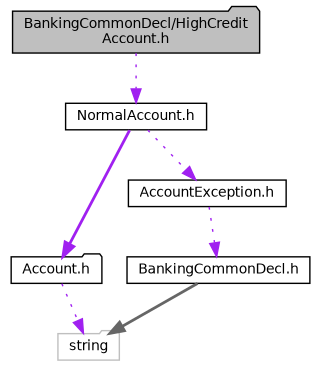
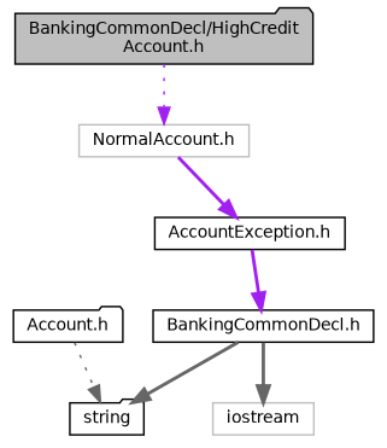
  digraph {
    node [color=black fillcolor=white fontname=Helvetica fontsize=10 shape=box style=filled]
    edge [color=purple fontname=Helvetica fontsize=10 labelfontname=Helvetica labelfontsize=10 style=dotted]
    n1 [fillcolor=grey75 fontcolor=black height=0.2 label="BankingCommonDecl/HighCredit\lAccount.h" shape=folder width=0.4]
-   n2 [height=0.2 label="NormalAccount.h" width=0.4]
+   n2 [color=grey75 height=0.2 label="NormalAccount.h" width=0.4]
    n3 [height=0.2 label="Account.h" shape=folder width=0.4]
    n4 [height=0.2 label="AccountException.h" width=0.4]
-   n5 [color=grey75 height=0.2 label=string shape=folder width=0.4]
+   n5 [height=0.2 label=string shape=folder width=0.4]
    n6 [height=0.2 label="BankingCommonDecl.h" width=0.4]
+   n7 [color=grey75 height=0.2 label=iostream width=0.4]
    n1 -> n2
-   n2 -> n3 [style=bold]
-   n2 -> n4
-   n3 -> n5
-   n4 -> n6
+   n2 -> n4 [style=bold]
+   n3 -> n5 [color=gray40]
+   n4 -> n6 [style=bold]
    n6 -> n5 [color=gray40 style=bold]
+   n6 -> n7 [color=gray40 style=bold]
  }
